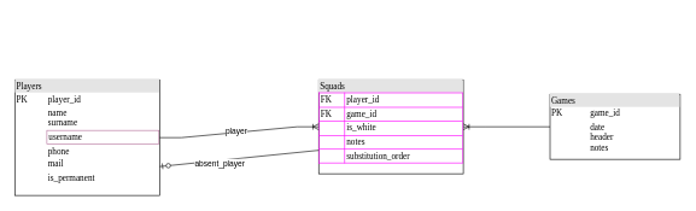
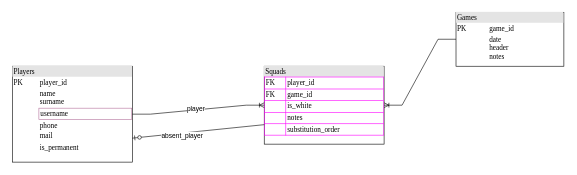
  <mxCell id="0" />
  <mxCell id="1" parent="0" />
  <mxCell id="2" value="&lt;div style=&quot;box-sizing:border-box;width:100%;background:#e4e4e4;padding:2px;&quot;&gt;Players&lt;/div&gt;&lt;table style=&quot;width:100%;font-size:1em;&quot; cellpadding=&quot;2&quot; cellspacing=&quot;0&quot;&gt;&lt;tbody&gt;&lt;tr&gt;&lt;td&gt;PK&lt;/td&gt;&lt;td&gt;player_id&lt;/td&gt;&lt;/tr&gt;&lt;tr&gt;&lt;td&gt;&lt;/td&gt;&lt;td&gt;name&lt;br&gt;surname&lt;br&gt;&lt;/td&gt;&lt;/tr&gt;&lt;tr&gt;&lt;td&gt;&lt;br&gt;&lt;/td&gt;&lt;td style=&quot;border: 1px solid rgb(181, 115, 157); border-collapse: collapse;&quot; border=&quot;1&quot;&gt;username&lt;/td&gt;&lt;/tr&gt;&lt;tr&gt;&lt;td&gt;&lt;br&gt;&lt;/td&gt;&lt;td&gt;phone&lt;/td&gt;&lt;/tr&gt;&lt;tr&gt;&lt;td&gt;&lt;br&gt;&lt;/td&gt;&lt;td&gt;mail&lt;br&gt;&lt;/td&gt;&lt;/tr&gt;&lt;tr&gt;&lt;td&gt;&lt;br&gt;&lt;/td&gt;&lt;td&gt;is_permanent&lt;/td&gt;&lt;/tr&gt;&lt;/tbody&gt;&lt;/table&gt;" style="verticalAlign=top;align=left;overflow=fill;html=1;rounded=0;shadow=0;comic=0;labelBackgroundColor=none;strokeWidth=1;fontFamily=Verdana;fontSize=12" parent="1" vertex="1"><mxGeometry x="20" y="110" width="200" height="160" as="geometry" /></mxCell>
- <mxCell id="3" value="&lt;div style=&quot;box-sizing:border-box;width:100%;background:#e4e4e4;padding:2px;&quot;&gt;Games&lt;/div&gt;&lt;table style=&quot;width:100%;font-size:1em;&quot; cellpadding=&quot;2&quot; cellspacing=&quot;0&quot;&gt;&lt;tbody&gt;&lt;tr&gt;&lt;td&gt;PK&lt;/td&gt;&lt;td&gt;game_id&lt;/td&gt;&lt;/tr&gt;&lt;tr&gt;&lt;td&gt;&lt;/td&gt;&lt;td&gt;date&lt;br&gt;header&lt;br&gt;notes&lt;/td&gt;&lt;/tr&gt;&lt;/tbody&gt;&lt;/table&gt;" style="verticalAlign=top;align=left;overflow=fill;html=1;rounded=0;shadow=0;comic=0;labelBackgroundColor=none;strokeWidth=1;fontFamily=Verdana;fontSize=12" parent="1" vertex="1"><mxGeometry x="760" y="130" width="180" height="90" as="geometry" /></mxCell>
+ <mxCell id="3" value="&lt;div style=&quot;box-sizing:border-box;width:100%;background:#e4e4e4;padding:2px;&quot;&gt;Games&lt;/div&gt;&lt;table style=&quot;width:100%;font-size:1em;&quot; cellpadding=&quot;2&quot; cellspacing=&quot;0&quot;&gt;&lt;tbody&gt;&lt;tr&gt;&lt;td&gt;PK&lt;/td&gt;&lt;td&gt;game_id&lt;/td&gt;&lt;/tr&gt;&lt;tr&gt;&lt;td&gt;&lt;/td&gt;&lt;td&gt;date&lt;br&gt;header&lt;br&gt;notes&lt;/td&gt;&lt;/tr&gt;&lt;/tbody&gt;&lt;/table&gt;" style="verticalAlign=top;align=left;overflow=fill;html=1;rounded=0;shadow=0;comic=0;labelBackgroundColor=none;strokeWidth=1;fontFamily=Verdana;fontSize=12" parent="1" vertex="1"><mxGeometry x="760" y="20" width="180" height="90" as="geometry" /></mxCell>
  <mxCell id="4" value="&lt;div style=&quot;box-sizing:border-box;width:100%;background:#e4e4e4;padding:2px;&quot;&gt;Squads&lt;/div&gt;&lt;table border=&quot;1&quot; style=&quot;width: 100%; font-size: 1em; border: 1px solid rgb(255, 0, 255); border-collapse: collapse;&quot; cellpadding=&quot;2&quot; cellspacing=&quot;0&quot;&gt;&lt;tbody&gt;&lt;tr&gt;&lt;td&gt;FK&lt;/td&gt;&lt;td style=&quot;border-collapse: collapse;&quot; border=&quot;1&quot;&gt;player_id&lt;/td&gt;&lt;/tr&gt;&lt;tr&gt;&lt;td&gt;FK&lt;/td&gt;&lt;td&gt;game_id&lt;br&gt;&lt;/td&gt;&lt;/tr&gt;&lt;tr&gt;&lt;td&gt;&lt;br&gt;&lt;/td&gt;&lt;td&gt;is_white&lt;br&gt;&lt;/td&gt;&lt;/tr&gt;&lt;tr&gt;&lt;td&gt;&lt;br&gt;&lt;/td&gt;&lt;td style=&quot;&quot;&gt;notes&lt;br&gt;&lt;/td&gt;&lt;/tr&gt;&lt;tr&gt;&lt;td&gt;&lt;br&gt;&lt;/td&gt;&lt;td&gt;substitution_order&lt;br&gt;&lt;/td&gt;&lt;/tr&gt;&lt;/tbody&gt;&lt;/table&gt;" style="verticalAlign=top;align=left;overflow=fill;html=1;rounded=0;shadow=0;comic=0;labelBackgroundColor=none;strokeWidth=1;fontFamily=Verdana;fontSize=12" parent="1" vertex="1"><mxGeometry x="440" y="110" width="200" height="130" as="geometry" /></mxCell>
  <mxCell id="5" value="" style="edgeStyle=entityRelationEdgeStyle;fontSize=12;html=1;endArrow=ERoneToMany;rounded=0;entryX=0;entryY=0.5;entryDx=0;entryDy=0;exitX=1;exitY=0.5;exitDx=0;exitDy=0;" parent="1" target="4" edge="1" source="2"><mxGeometry width="100" height="100" relative="1" as="geometry"><mxPoint x="280" y="150" as="sourcePoint" /><mxPoint x="380" y="50" as="targetPoint" /></mxGeometry></mxCell>
  <mxCell id="6" value="player" style="edgeLabel;html=1;align=center;verticalAlign=middle;resizable=0;points=[];" vertex="1" connectable="0" parent="5"><mxGeometry x="-0.039" y="1" relative="1" as="geometry"><mxPoint as="offset" /></mxGeometry></mxCell>
  <mxCell id="7" value="" style="edgeStyle=entityRelationEdgeStyle;fontSize=12;html=1;endArrow=ERoneToMany;rounded=0;exitX=0;exitY=0.5;exitDx=0;exitDy=0;entryX=1;entryY=0.5;entryDx=0;entryDy=0;" parent="1" source="3" target="4" edge="1"><mxGeometry width="100" height="100" relative="1" as="geometry"><mxPoint x="730" y="280" as="sourcePoint" /><mxPoint x="830" y="180" as="targetPoint" /></mxGeometry></mxCell>
  <mxCell id="8" value="" style="fontSize=12;html=1;endArrow=ERzeroToOne;endFill=1;rounded=0;strokeColor=default;entryX=1;entryY=0.75;entryDx=0;entryDy=0;exitX=0;exitY=0.75;exitDx=0;exitDy=0;" edge="1" parent="1" source="4" target="2"><mxGeometry width="100" height="100" relative="1" as="geometry"><mxPoint x="710" y="365" as="sourcePoint" /><mxPoint x="830" y="180" as="targetPoint" /></mxGeometry></mxCell>
  <mxCell id="9" value="absent_player" style="edgeLabel;html=1;align=center;verticalAlign=middle;resizable=0;points=[];" vertex="1" connectable="0" parent="8"><mxGeometry x="0.255" y="4" relative="1" as="geometry"><mxPoint as="offset" /></mxGeometry></mxCell>
